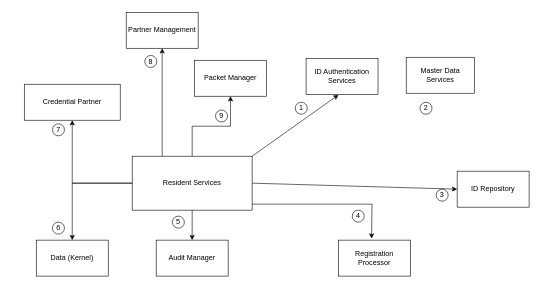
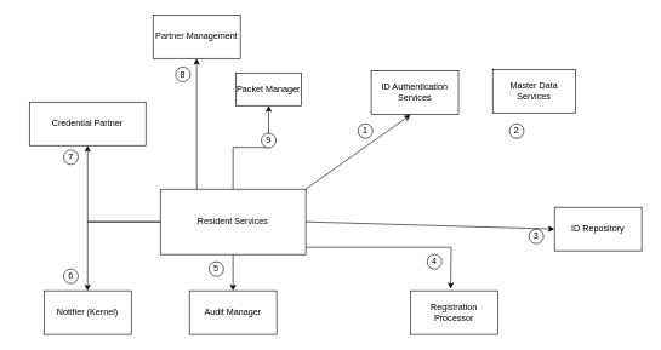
  <mxCell id="0" />
  <mxCell id="1" parent="0" />
  <mxCell id="2" value="" style="group" vertex="1" connectable="0" parent="1"><mxGeometry x="20" y="20" width="867" height="440" as="geometry" /></mxCell>
  <mxCell id="3" value="Resident Services" style="rounded=0;whiteSpace=wrap;html=1;" vertex="1" parent="2"><mxGeometry x="200" y="240" width="200" height="90" as="geometry" /></mxCell>
- <mxCell id="4" value="Packet Manager" style="rounded=0;whiteSpace=wrap;html=1;" vertex="1" parent="2"><mxGeometry x="304" y="80" width="120" height="60" as="geometry" /></mxCell>
+ <mxCell id="4" value="Packet Manager" style="rounded=0;whiteSpace=wrap;html=1;" vertex="1" parent="2"><mxGeometry x="304" y="80" width="90" height="45" as="geometry" /></mxCell>
  <mxCell id="5" style="edgeStyle=orthogonalEdgeStyle;rounded=0;orthogonalLoop=1;jettySize=auto;html=1;exitX=0.5;exitY=0;exitDx=0;exitDy=0;entryX=0.5;entryY=1;entryDx=0;entryDy=0;" edge="1" parent="2" source="3" target="4"><mxGeometry relative="1" as="geometry" /></mxCell>
  <mxCell id="6" value="ID Authentication Services" style="rounded=0;whiteSpace=wrap;html=1;" vertex="1" parent="2"><mxGeometry x="490" y="77" width="120" height="60" as="geometry" /></mxCell>
  <mxCell id="7" value="Registration Processor" style="rounded=0;whiteSpace=wrap;html=1;" vertex="1" parent="2"><mxGeometry x="544" y="380" width="120" height="60" as="geometry" /></mxCell>
- <mxCell id="8" value="Data (Kernel)" style="rounded=0;whiteSpace=wrap;html=1;" vertex="1" parent="2"><mxGeometry x="40" y="380" width="120" height="60" as="geometry" /></mxCell>
+ <mxCell id="8" value="Notifier (Kernel)" style="rounded=0;whiteSpace=wrap;html=1;" vertex="1" parent="2"><mxGeometry x="40" y="380" width="120" height="60" as="geometry" /></mxCell>
  <mxCell id="9" style="edgeStyle=orthogonalEdgeStyle;rounded=0;orthogonalLoop=1;jettySize=auto;html=1;exitX=0;exitY=0.5;exitDx=0;exitDy=0;entryX=0.5;entryY=0;entryDx=0;entryDy=0;" edge="1" parent="2" source="3" target="8"><mxGeometry relative="1" as="geometry" /></mxCell>
  <mxCell id="10" value="Audit Manager" style="rounded=0;whiteSpace=wrap;html=1;" vertex="1" parent="2"><mxGeometry x="240" y="380" width="120" height="60" as="geometry" /></mxCell>
  <mxCell id="11" style="edgeStyle=orthogonalEdgeStyle;rounded=0;orthogonalLoop=1;jettySize=auto;html=1;entryX=0.5;entryY=0;entryDx=0;entryDy=0;" edge="1" parent="2" source="3" target="10"><mxGeometry relative="1" as="geometry" /></mxCell>
  <mxCell id="12" value="" style="endArrow=classic;html=1;rounded=0;exitX=1;exitY=0.5;exitDx=0;exitDy=0;entryX=0.46;entryY=-0.044;entryDx=0;entryDy=0;entryPerimeter=0;" edge="1" parent="2" target="7"><mxGeometry width="50" height="50" relative="1" as="geometry"><mxPoint x="400" y="320.0" as="sourcePoint" /><mxPoint x="500" y="415" as="targetPoint" /><Array as="points"><mxPoint x="500" y="320" /><mxPoint x="600" y="320" /></Array></mxGeometry></mxCell>
  <mxCell id="13" value="Credential Partner" style="rounded=0;whiteSpace=wrap;html=1;" vertex="1" parent="2"><mxGeometry x="20" y="120" width="160" height="60" as="geometry" /></mxCell>
  <mxCell id="14" value="ID Repository" style="rounded=0;whiteSpace=wrap;html=1;" vertex="1" parent="2"><mxGeometry x="742" y="265" width="120" height="60" as="geometry" /></mxCell>
  <mxCell id="15" value="" style="endArrow=classic;html=1;rounded=0;exitX=0;exitY=0.5;exitDx=0;exitDy=0;entryX=0.5;entryY=1;entryDx=0;entryDy=0;" edge="1" parent="2" source="3" target="13"><mxGeometry width="50" height="50" relative="1" as="geometry"><mxPoint x="360" y="370" as="sourcePoint" /><mxPoint x="100" y="210" as="targetPoint" /><Array as="points"><mxPoint x="100" y="285" /></Array></mxGeometry></mxCell>
  <mxCell id="16" style="edgeStyle=orthogonalEdgeStyle;rounded=0;orthogonalLoop=1;jettySize=auto;html=1;exitX=0.5;exitY=1;exitDx=0;exitDy=0;" edge="1" parent="2" source="14" target="14"><mxGeometry relative="1" as="geometry" /></mxCell>
  <mxCell id="17" value="" style="endArrow=classic;html=1;rounded=0;exitX=1;exitY=0.5;exitDx=0;exitDy=0;entryX=0;entryY=0.5;entryDx=0;entryDy=0;" edge="1" parent="2" source="3" target="14"><mxGeometry width="50" height="50" relative="1" as="geometry"><mxPoint x="360" y="340" as="sourcePoint" /><mxPoint x="410" y="290" as="targetPoint" /></mxGeometry></mxCell>
  <mxCell id="18" value="Master Data Services" style="rounded=0;whiteSpace=wrap;html=1;" vertex="1" parent="2"><mxGeometry x="657" y="75" width="114" height="60" as="geometry" /></mxCell>
  <mxCell id="19" value="Partner Management" style="rounded=0;whiteSpace=wrap;html=1;" vertex="1" parent="2"><mxGeometry x="190" width="120" height="60" as="geometry" /></mxCell>
  <mxCell id="20" value="" style="endArrow=classic;html=1;rounded=0;exitX=1;exitY=0;exitDx=0;exitDy=0;entryX=0.451;entryY=1.011;entryDx=0;entryDy=0;entryPerimeter=0;" edge="1" parent="2" source="3" target="6"><mxGeometry width="50" height="50" relative="1" as="geometry"><mxPoint x="350" y="290" as="sourcePoint" /><mxPoint x="490" y="220" as="targetPoint" /><Array as="points" /></mxGeometry></mxCell>
  <mxCell id="21" style="edgeStyle=orthogonalEdgeStyle;rounded=0;orthogonalLoop=1;jettySize=auto;html=1;exitX=0.25;exitY=0;exitDx=0;exitDy=0;entryX=0.5;entryY=1;entryDx=0;entryDy=0;" edge="1" parent="2" source="3" target="19"><mxGeometry relative="1" as="geometry" /></mxCell>
  <mxCell id="22" value="1" style="ellipse;whiteSpace=wrap;html=1;aspect=fixed;" vertex="1" parent="2"><mxGeometry x="472" y="150" width="20" height="20" as="geometry" /></mxCell>
  <mxCell id="23" value="2" style="ellipse;whiteSpace=wrap;html=1;aspect=fixed;" vertex="1" parent="2"><mxGeometry x="680" y="150" width="20" height="20" as="geometry" /></mxCell>
  <mxCell id="24" value="3" style="ellipse;whiteSpace=wrap;html=1;aspect=fixed;" vertex="1" parent="2"><mxGeometry x="707" y="295" width="20" height="20" as="geometry" /></mxCell>
  <mxCell id="25" value="4" style="ellipse;whiteSpace=wrap;html=1;aspect=fixed;" vertex="1" parent="2"><mxGeometry x="567" y="330" width="20" height="20" as="geometry" /></mxCell>
  <mxCell id="26" value="5" style="ellipse;whiteSpace=wrap;html=1;aspect=fixed;" vertex="1" parent="2"><mxGeometry x="267" y="340" width="20" height="20" as="geometry" /></mxCell>
  <mxCell id="27" value="6" style="ellipse;whiteSpace=wrap;html=1;aspect=fixed;" vertex="1" parent="2"><mxGeometry x="67" y="350" width="20" height="20" as="geometry" /></mxCell>
  <mxCell id="28" value="8" style="ellipse;whiteSpace=wrap;html=1;aspect=fixed;" vertex="1" parent="2"><mxGeometry x="221" y="72" width="20" height="20" as="geometry" /></mxCell>
  <mxCell id="29" value="9" style="ellipse;whiteSpace=wrap;html=1;aspect=fixed;" vertex="1" parent="2"><mxGeometry x="339" y="163" width="20" height="20" as="geometry" /></mxCell>
  <mxCell id="30" value="7" style="ellipse;whiteSpace=wrap;html=1;aspect=fixed;" vertex="1" parent="2"><mxGeometry x="67" y="186" width="20" height="20" as="geometry" /></mxCell>
